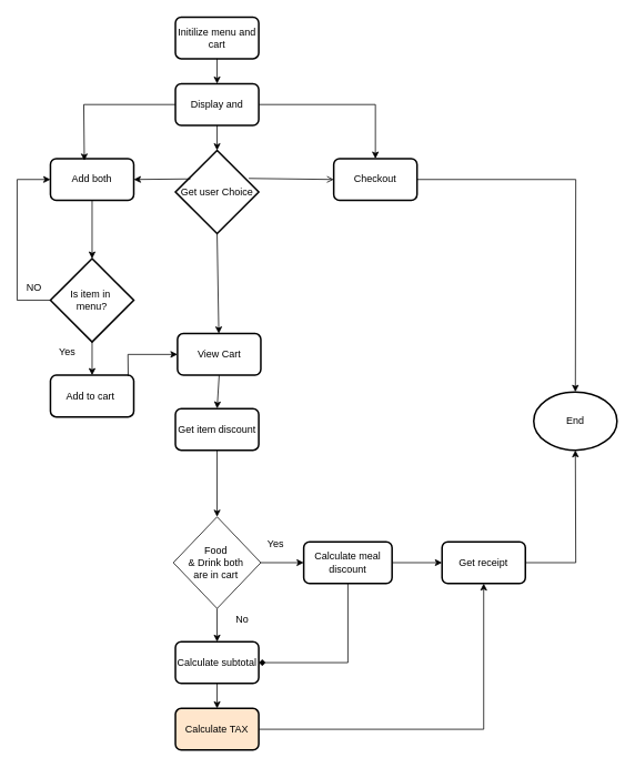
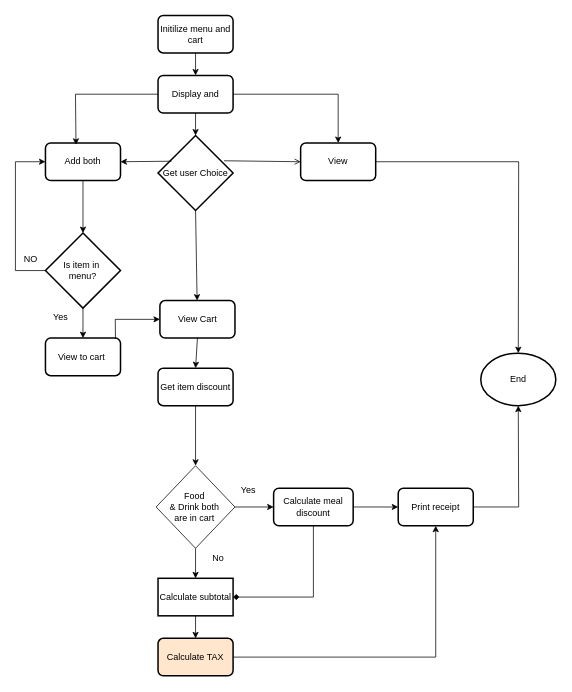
  <mxCell id="0" />
  <mxCell id="1" parent="0" />
  <mxCell id="2" value="Initilize menu and&lt;div&gt;cart&lt;/div&gt;" style="rounded=1;whiteSpace=wrap;html=1;absoluteArcSize=1;arcSize=14;strokeWidth=2;" vertex="1" parent="1"><mxGeometry x="210" y="20" width="100" height="50" as="geometry" /></mxCell>
  <mxCell id="3" value="Display and" style="rounded=1;whiteSpace=wrap;html=1;absoluteArcSize=1;arcSize=14;strokeWidth=2;" vertex="1" parent="1"><mxGeometry x="210" y="100" width="100" height="50" as="geometry" /></mxCell>
  <mxCell id="4" value="Get user Choice" style="strokeWidth=2;html=1;shape=mxgraph.flowchart.decision;whiteSpace=wrap;" vertex="1" parent="1"><mxGeometry x="210" y="180" width="100" height="100" as="geometry" /></mxCell>
  <mxCell id="5" value="Add both" style="rounded=1;whiteSpace=wrap;html=1;absoluteArcSize=1;arcSize=14;strokeWidth=2;" vertex="1" parent="1"><mxGeometry x="60" y="190" width="100" height="50" as="geometry" /></mxCell>
  <mxCell id="6" style="edgeStyle=orthogonalEdgeStyle;rounded=0;orthogonalLoop=1;jettySize=auto;html=1;" edge="1" parent="1" source="7"><mxGeometry relative="1" as="geometry"><mxPoint x="690" y="470" as="targetPoint" /></mxGeometry></mxCell>
- <mxCell id="7" value="Checkout" style="rounded=1;whiteSpace=wrap;html=1;absoluteArcSize=1;arcSize=14;strokeWidth=2;" vertex="1" parent="1"><mxGeometry x="400" y="190" width="100" height="50" as="geometry" /></mxCell>
+ <mxCell id="7" value="View" style="rounded=1;whiteSpace=wrap;html=1;absoluteArcSize=1;arcSize=14;strokeWidth=2;" vertex="1" parent="1"><mxGeometry x="400" y="190" width="100" height="50" as="geometry" /></mxCell>
  <mxCell id="8" value="View Cart" style="rounded=1;whiteSpace=wrap;html=1;absoluteArcSize=1;arcSize=14;strokeWidth=2;" vertex="1" parent="1"><mxGeometry x="212.5" y="400" width="100" height="50" as="geometry" /></mxCell>
  <mxCell id="9" style="edgeStyle=orthogonalEdgeStyle;rounded=0;orthogonalLoop=1;jettySize=auto;html=1;exitX=0;exitY=0.5;exitDx=0;exitDy=0;exitPerimeter=0;entryX=0;entryY=0.5;entryDx=0;entryDy=0;" edge="1" parent="1" source="10" target="5"><mxGeometry relative="1" as="geometry"><Array as="points"><mxPoint x="20" y="360" /><mxPoint x="20" y="215" /></Array></mxGeometry></mxCell>
  <mxCell id="10" value="Is item in&amp;nbsp;&lt;div&gt;menu?&lt;/div&gt;" style="strokeWidth=2;html=1;shape=mxgraph.flowchart.decision;whiteSpace=wrap;" vertex="1" parent="1"><mxGeometry x="60" y="310" width="100" height="100" as="geometry" /></mxCell>
- <mxCell id="11" value="Add to cart&amp;nbsp;" style="rounded=1;whiteSpace=wrap;html=1;absoluteArcSize=1;arcSize=14;strokeWidth=2;" vertex="1" parent="1"><mxGeometry x="60" y="450" width="100" height="50" as="geometry" /></mxCell>
+ <mxCell id="11" value="View to cart&amp;nbsp;" style="rounded=1;whiteSpace=wrap;html=1;absoluteArcSize=1;arcSize=14;strokeWidth=2;" vertex="1" parent="1"><mxGeometry x="60" y="450" width="100" height="50" as="geometry" /></mxCell>
  <mxCell id="12" value="Get item discount" style="rounded=1;whiteSpace=wrap;html=1;absoluteArcSize=1;arcSize=14;strokeWidth=2;" vertex="1" parent="1"><mxGeometry x="210" y="490" width="100" height="50" as="geometry" /></mxCell>
  <mxCell id="13" style="edgeStyle=orthogonalEdgeStyle;rounded=0;orthogonalLoop=1;jettySize=auto;html=1;entryX=0;entryY=0.5;entryDx=0;entryDy=0;" edge="1" parent="1" source="15" target="17"><mxGeometry relative="1" as="geometry" /></mxCell>
  <mxCell id="14" style="edgeStyle=orthogonalEdgeStyle;rounded=0;orthogonalLoop=1;jettySize=auto;html=1;exitX=0.5;exitY=1;exitDx=0;exitDy=0;entryX=1;entryY=0.5;entryDx=0;entryDy=0;endArrow=diamond;" edge="1" parent="1" source="15" target="19"><mxGeometry relative="1" as="geometry" /></mxCell>
  <mxCell id="15" value="Calculate meal discount" style="rounded=1;whiteSpace=wrap;html=1;absoluteArcSize=1;arcSize=14;strokeWidth=2;" vertex="1" parent="1"><mxGeometry x="364" y="650" width="106" height="50" as="geometry" /></mxCell>
  <mxCell id="16" style="edgeStyle=orthogonalEdgeStyle;rounded=0;orthogonalLoop=1;jettySize=auto;html=1;" edge="1" parent="1" source="17"><mxGeometry relative="1" as="geometry"><mxPoint x="690" y="540" as="targetPoint" /></mxGeometry></mxCell>
- <mxCell id="17" value="Get receipt" style="rounded=1;whiteSpace=wrap;html=1;absoluteArcSize=1;arcSize=14;strokeWidth=2;" vertex="1" parent="1"><mxGeometry x="530" y="650" width="100" height="50" as="geometry" /></mxCell>
+ <mxCell id="17" value="Print receipt" style="rounded=1;whiteSpace=wrap;html=1;absoluteArcSize=1;arcSize=14;strokeWidth=2;" vertex="1" parent="1"><mxGeometry x="530" y="650" width="100" height="50" as="geometry" /></mxCell>
  <mxCell id="18" style="edgeStyle=orthogonalEdgeStyle;rounded=0;orthogonalLoop=1;jettySize=auto;html=1;exitX=0.5;exitY=1;exitDx=0;exitDy=0;entryX=0.5;entryY=0;entryDx=0;entryDy=0;" edge="1" parent="1" source="19" target="21"><mxGeometry relative="1" as="geometry" /></mxCell>
- <mxCell id="19" value="Calculate subtotal" style="rounded=1;whiteSpace=wrap;html=1;absoluteArcSize=1;arcSize=14;strokeWidth=2;" vertex="1" parent="1"><mxGeometry x="210" y="770" width="100" height="50" as="geometry" /></mxCell>
+ <mxCell id="19" value="Calculate subtotal" style="whiteSpace=wrap;html=1;absoluteArcSize=1;arcSize=14;strokeWidth=2;rounded=0;" vertex="1" parent="1"><mxGeometry x="210" y="770" width="100" height="50" as="geometry" /></mxCell>
  <mxCell id="20" style="edgeStyle=orthogonalEdgeStyle;rounded=0;orthogonalLoop=1;jettySize=auto;html=1;entryX=0.5;entryY=1;entryDx=0;entryDy=0;" edge="1" parent="1" source="21" target="17"><mxGeometry relative="1" as="geometry" /></mxCell>
  <mxCell id="21" value="Calculate TAX" style="rounded=1;whiteSpace=wrap;html=1;absoluteArcSize=1;arcSize=14;strokeWidth=2;fillColor=#ffe6cc;" vertex="1" parent="1"><mxGeometry x="210" y="850" width="100" height="50" as="geometry" /></mxCell>
  <mxCell id="22" value="End" style="strokeWidth=2;html=1;shape=mxgraph.flowchart.start_1;whiteSpace=wrap;" vertex="1" parent="1"><mxGeometry x="640" y="470" width="100" height="70" as="geometry" /></mxCell>
  <mxCell id="23" value="" style="endArrow=classic;html=1;rounded=0;exitX=0.5;exitY=1;exitDx=0;exitDy=0;" edge="1" parent="1" source="2" target="3"><mxGeometry width="50" height="50" relative="1" as="geometry"><mxPoint x="380" y="190" as="sourcePoint" /><mxPoint x="430" y="140" as="targetPoint" /></mxGeometry></mxCell>
  <mxCell id="24" value="" style="endArrow=classic;html=1;rounded=0;exitX=0.5;exitY=1;exitDx=0;exitDy=0;" edge="1" parent="1" source="3" target="4"><mxGeometry width="50" height="50" relative="1" as="geometry"><mxPoint x="380" y="190" as="sourcePoint" /><mxPoint x="430" y="140" as="targetPoint" /></mxGeometry></mxCell>
  <mxCell id="25" value="" style="endArrow=classic;html=1;rounded=0;exitX=1;exitY=0.5;exitDx=0;exitDy=0;entryX=0.5;entryY=0;entryDx=0;entryDy=0;" edge="1" parent="1" source="3" target="7"><mxGeometry width="50" height="50" relative="1" as="geometry"><mxPoint x="380" y="190" as="sourcePoint" /><mxPoint x="430" y="140" as="targetPoint" /><Array as="points"><mxPoint x="450" y="125" /></Array></mxGeometry></mxCell>
  <mxCell id="26" value="" style="endArrow=classic;html=1;rounded=0;exitX=0;exitY=0.5;exitDx=0;exitDy=0;entryX=0.407;entryY=0.047;entryDx=0;entryDy=0;entryPerimeter=0;" edge="1" parent="1" source="3" target="5"><mxGeometry width="50" height="50" relative="1" as="geometry"><mxPoint x="380" y="190" as="sourcePoint" /><mxPoint x="430" y="140" as="targetPoint" /><Array as="points"><mxPoint x="100" y="125" /></Array></mxGeometry></mxCell>
  <mxCell id="27" value="" style="endArrow=classic;html=1;rounded=0;exitX=0.5;exitY=1;exitDx=0;exitDy=0;" edge="1" parent="1" source="5" target="10"><mxGeometry width="50" height="50" relative="1" as="geometry"><mxPoint x="380" y="190" as="sourcePoint" /><mxPoint x="430" y="140" as="targetPoint" /></mxGeometry></mxCell>
  <mxCell id="28" value="" style="endArrow=classic;html=1;rounded=0;exitX=0.5;exitY=1;exitDx=0;exitDy=0;exitPerimeter=0;" edge="1" parent="1" source="4" target="8"><mxGeometry width="50" height="50" relative="1" as="geometry"><mxPoint x="380" y="390" as="sourcePoint" /><mxPoint x="430" y="340" as="targetPoint" /></mxGeometry></mxCell>
  <mxCell id="29" value="" style="endArrow=classic;html=1;rounded=0;exitX=0.5;exitY=1;exitDx=0;exitDy=0;exitPerimeter=0;entryX=0.5;entryY=0;entryDx=0;entryDy=0;" edge="1" parent="1" source="10" target="11"><mxGeometry width="50" height="50" relative="1" as="geometry"><mxPoint x="380" y="390" as="sourcePoint" /><mxPoint x="430" y="340" as="targetPoint" /></mxGeometry></mxCell>
  <mxCell id="30" value="" style="endArrow=classic;html=1;rounded=0;exitX=0.933;exitY=0.02;exitDx=0;exitDy=0;entryX=0;entryY=0.5;entryDx=0;entryDy=0;exitPerimeter=0;" edge="1" parent="1" source="11" target="8"><mxGeometry width="50" height="50" relative="1" as="geometry"><mxPoint x="380" y="390" as="sourcePoint" /><mxPoint x="244" y="473.7" as="targetPoint" /><Array as="points"><mxPoint x="153" y="425" /></Array></mxGeometry></mxCell>
  <mxCell id="31" value="" style="endArrow=classic;html=1;rounded=0;exitX=0.5;exitY=1;exitDx=0;exitDy=0;entryX=0.5;entryY=0;entryDx=0;entryDy=0;" edge="1" parent="1" source="12" target="34"><mxGeometry width="50" height="50" relative="1" as="geometry"><mxPoint x="380" y="690" as="sourcePoint" /><mxPoint x="430" y="640" as="targetPoint" /></mxGeometry></mxCell>
  <mxCell id="32" style="edgeStyle=orthogonalEdgeStyle;rounded=0;orthogonalLoop=1;jettySize=auto;html=1;exitX=1;exitY=0.5;exitDx=0;exitDy=0;entryX=0;entryY=0.5;entryDx=0;entryDy=0;" edge="1" parent="1" source="34" target="15"><mxGeometry relative="1" as="geometry" /></mxCell>
  <mxCell id="33" style="edgeStyle=orthogonalEdgeStyle;rounded=0;orthogonalLoop=1;jettySize=auto;html=1;exitX=0.5;exitY=1;exitDx=0;exitDy=0;" edge="1" parent="1" source="34" target="19"><mxGeometry relative="1" as="geometry" /></mxCell>
  <mxCell id="34" value="Food&amp;nbsp;&lt;div&gt;&amp;amp; Drink both&amp;nbsp;&lt;/div&gt;&lt;div&gt;are in cart&amp;nbsp;&lt;/div&gt;" style="rhombus;whiteSpace=wrap;html=1;" vertex="1" parent="1"><mxGeometry x="207.5" y="620" width="105" height="110" as="geometry" /></mxCell>
  <mxCell id="35" value="Yes" style="text;html=1;align=center;verticalAlign=middle;resizable=0;points=[];autosize=1;strokeColor=none;fillColor=none;" vertex="1" parent="1"><mxGeometry x="310" y="638" width="40" height="30" as="geometry" /></mxCell>
  <mxCell id="36" value="No" style="text;html=1;align=center;verticalAlign=middle;resizable=0;points=[];autosize=1;strokeColor=none;fillColor=none;" vertex="1" parent="1"><mxGeometry x="270" y="728" width="40" height="30" as="geometry" /></mxCell>
  <mxCell id="37" value="Yes" style="text;html=1;align=center;verticalAlign=middle;resizable=0;points=[];autosize=1;strokeColor=none;fillColor=none;" vertex="1" parent="1"><mxGeometry x="60" y="408" width="40" height="30" as="geometry" /></mxCell>
  <mxCell id="38" value="" style="endArrow=open;html=1;rounded=0;entryX=0;entryY=0.5;entryDx=0;entryDy=0;exitX=0.88;exitY=0.337;exitDx=0;exitDy=0;exitPerimeter=0;" edge="1" parent="1" source="4" target="7"><mxGeometry width="50" height="50" relative="1" as="geometry"><mxPoint x="310" y="220" as="sourcePoint" /><mxPoint x="430" y="240" as="targetPoint" /></mxGeometry></mxCell>
  <mxCell id="39" value="" style="endArrow=classic;html=1;rounded=0;exitX=0.18;exitY=0.343;exitDx=0;exitDy=0;exitPerimeter=0;entryX=1;entryY=0.5;entryDx=0;entryDy=0;" edge="1" parent="1" source="4" target="5"><mxGeometry width="50" height="50" relative="1" as="geometry"><mxPoint x="380" y="290" as="sourcePoint" /><mxPoint x="430" y="240" as="targetPoint" /></mxGeometry></mxCell>
  <mxCell id="40" value="NO" style="text;html=1;align=center;verticalAlign=middle;resizable=0;points=[];autosize=1;strokeColor=none;fillColor=none;" vertex="1" parent="1"><mxGeometry x="20" y="330" width="40" height="30" as="geometry" /></mxCell>
  <mxCell id="41" value="" style="endArrow=classic;html=1;rounded=0;exitX=0.5;exitY=1;exitDx=0;exitDy=0;entryX=0.5;entryY=0;entryDx=0;entryDy=0;" edge="1" parent="1" source="8" target="12"><mxGeometry width="50" height="50" relative="1" as="geometry"><mxPoint x="380" y="490" as="sourcePoint" /><mxPoint x="430" y="440" as="targetPoint" /></mxGeometry></mxCell>
